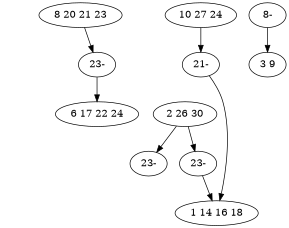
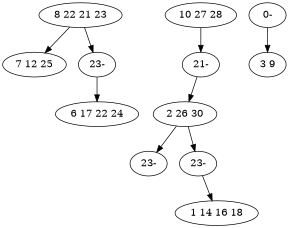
  digraph {
-   n1 [label="8 20 21 23"]
+   n1 [label="8 22 21 23"]
+   n2 [label="7 12 25"]
    n3 [label="23-"]
-   n4 [label="10 27 24"]
+   n4 [label="10 27 28"]
    n5 [label="21-"]
    n6 [label="6 17 22 24"]
    n7 [label="2 26 30"]
    n8 [label="23-"]
    n9 [label="23-"]
    n10 [label="1 14 16 18"]
-   n11 [label="8-"]
+   n11 [label="0-"]
    n12 [label="3 9"]
+   n1 -> n2
    n1 -> n3
    n3 -> n6
    n4 -> n5
-   n5 -> n10
+   n5 -> n7
    n7 -> n8
    n7 -> n9
    n9 -> n10
    n11 -> n12
  }
